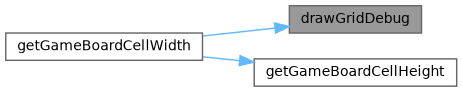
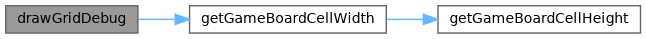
  digraph {
    rankdir=LR
    node [color=grey40 fillcolor=white fontname=Helvetica fontsize=10 shape=box style=filled]
    edge [color=steelblue1 fontname=Helvetica fontsize=10 labelfontname=Helvetica labelfontsize=10 style=solid]
    n1 [color=gray40 fillcolor=grey60 fontcolor=black height=0.2 label=drawGridDebug width=0.4]
    n2 [height=0.2 label=getGameBoardCellWidth width=0.4]
    n3 [height=0.2 label=getGameBoardCellHeight width=0.4]
-   n2 -> n1
+   n1 -> n2
    n2 -> n3
  }
